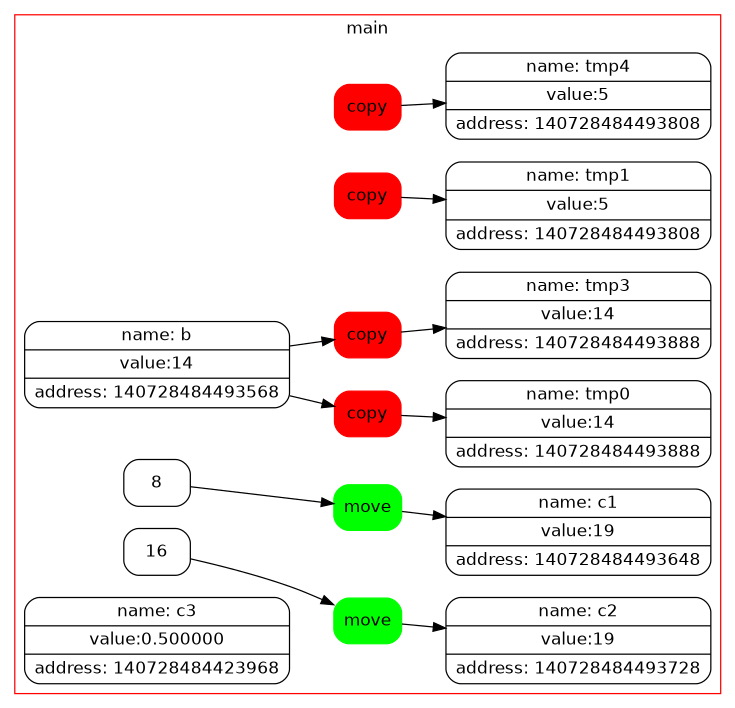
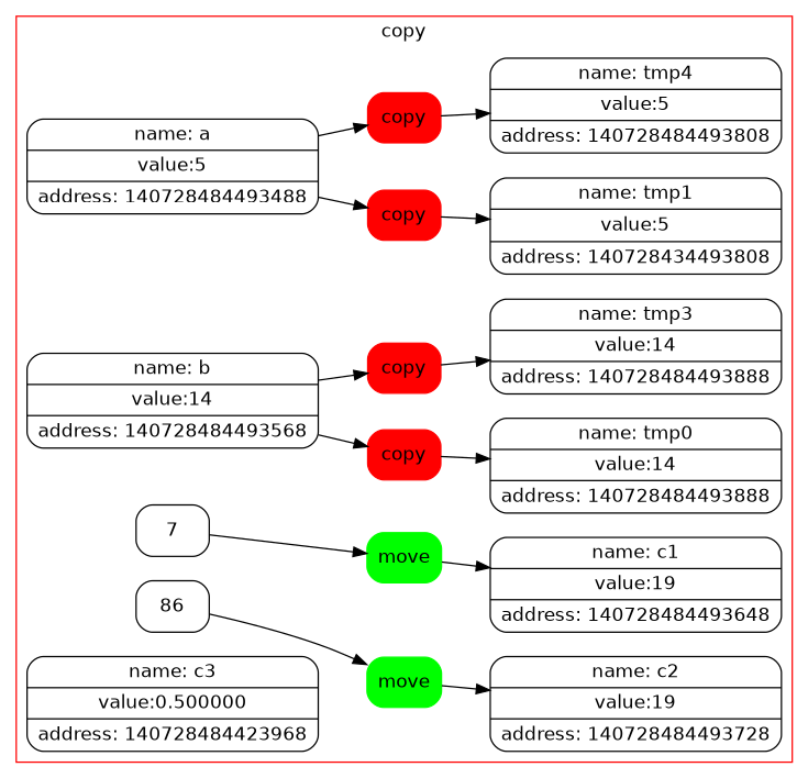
  digraph {
    fontname="DejaVu Sans"
    rankdir=LR
    node [fontname="DejaVu Sans" shape=Mrecord]
    edge [fontname="DejaVu Sans"]
+   n1 [label=" name: a | value:5 | address: 140728484493488 "]
    n2 [color=red label=copy style=filled]
    n3 [color=red label=copy style=filled]
    n4 [label=" name: b | value:14 | address: 140728484493568 "]
    n5 [color=red label=copy style=filled]
    n6 [color=red label=copy style=filled]
    n7 [label=" name: tmp0 | value:14 | address: 140728484493888 "]
-   n8 [label=" name: tmp1 | value:5 | address: 140728484493808 "]
+   n8 [label=" name: tmp1 | value:5 | address: 140728434493808 "]
    n9 [color=green label=move style=filled]
    n10 [label=" name: c1 | value:19 | address: 140728484493648 "]
-   8
+   8 [label=7]
    n12 [label=" name: tmp3 | value:14 | address: 140728484493888 "]
    n13 [label=" name: tmp4 | value:5 | address: 140728484493808 "]
    n14 [color=green label=move style=filled]
    n15 [label=" name: c2 | value:19 | address: 140728484493728 "]
-   16
+   16 [label=86]
    n17 [label=" name: c3 | value:0.500000 | address: 140728484423968 "]
    subgraph cluster_1 {
      color="0.0,1,1"
-     label=main
+     label=copy
+     n1
      n2
      n3
      n4
      n5
      n6
      n7
      n8
      n9
      n10
      8
      n12
      n13
      n14
      n15
      16
      n17
    }
+   n1 -> n2
+   n1 -> n3
    n2 -> n8
    n3 -> n13
    n4 -> n5
    n4 -> n6
    n5 -> n7
    n6 -> n12
    n9 -> n10
    8 -> n9
    n14 -> n15
    16 -> n14
  }
